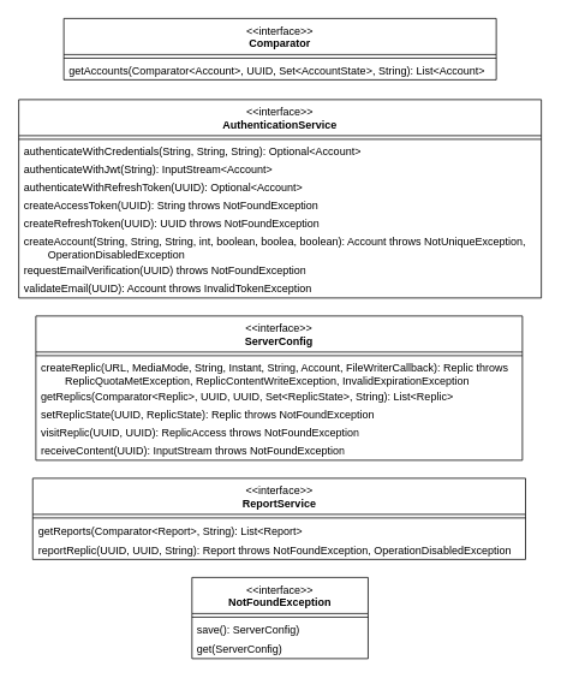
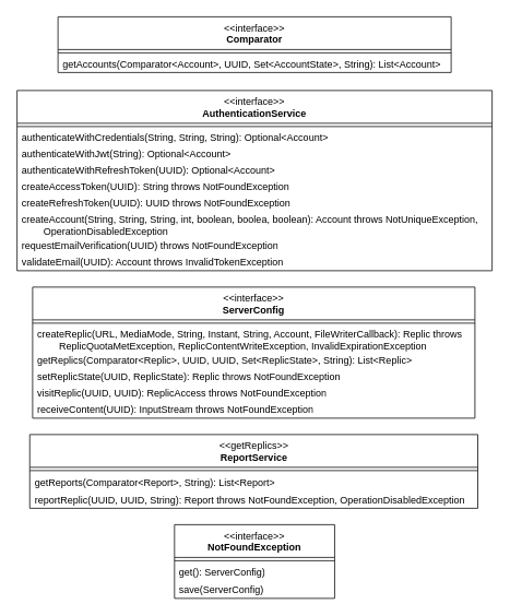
  <mxCell id="0" />
  <mxCell id="1" parent="0" />
  <mxCell id="2" value="&amp;lt;&amp;lt;interface&amp;gt;&amp;gt;&lt;br&gt;&lt;b&gt;Comparator&lt;/b&gt;&lt;div&gt;&lt;br/&gt;&lt;/div&gt;" style="swimlane;fontStyle=0;align=center;verticalAlign=top;childLayout=stackLayout;horizontal=1;startSize=40;horizontalStack=0;resizeParent=1;resizeParentMax=0;resizeLast=0;collapsible=0;marginBottom=0;html=1;whiteSpace=wrap;" vertex="1" parent="1"><mxGeometry x="70" y="20" width="480" height="68" as="geometry" /></mxCell>
  <mxCell id="3" value="" style="line;strokeWidth=1;fillColor=none;align=left;verticalAlign=middle;spacingTop=-1;spacingLeft=3;spacingRight=3;rotatable=0;labelPosition=right;points=[];portConstraint=eastwest;" vertex="1" parent="2"><mxGeometry y="40" width="480" height="8" as="geometry" /></mxCell>
  <mxCell id="4" value="getAccounts(Comparator&amp;lt;Account&amp;gt;, UUID, Set&amp;lt;AccountState&amp;gt;, String): List&amp;lt;Account&amp;gt;" style="text;html=1;strokeColor=none;fillColor=none;align=left;verticalAlign=middle;spacingLeft=4;spacingRight=4;overflow=hidden;rotatable=0;points=[[0,0.5],[1,0.5]];portConstraint=eastwest;whiteSpace=wrap;" vertex="1" parent="2"><mxGeometry y="48" width="480" height="20" as="geometry" /></mxCell>
  <mxCell id="5" value="&amp;lt;&amp;lt;interface&amp;gt;&amp;gt;&lt;br&gt;&lt;b&gt;AuthenticationService&lt;/b&gt;&lt;div&gt;&lt;br&gt;&lt;/div&gt;" style="swimlane;fontStyle=0;align=center;verticalAlign=top;childLayout=stackLayout;horizontal=1;startSize=40;horizontalStack=0;resizeParent=1;resizeParentMax=0;resizeLast=0;collapsible=0;marginBottom=0;html=1;whiteSpace=wrap;" vertex="1" parent="1"><mxGeometry x="20" y="110" width="580" height="220" as="geometry" /></mxCell>
  <mxCell id="6" value="" style="line;strokeWidth=1;fillColor=none;align=left;verticalAlign=middle;spacingTop=-1;spacingLeft=3;spacingRight=3;rotatable=0;labelPosition=right;points=[];portConstraint=eastwest;" vertex="1" parent="5"><mxGeometry y="40" width="580" height="8" as="geometry" /></mxCell>
  <mxCell id="7" value="authenticateWithCredentials(String, String, String): Optional&amp;lt;Account&amp;gt;" style="text;html=1;strokeColor=none;fillColor=none;align=left;verticalAlign=middle;spacingLeft=4;spacingRight=4;overflow=hidden;rotatable=0;points=[[0,0.5],[1,0.5]];portConstraint=eastwest;whiteSpace=wrap;" vertex="1" parent="5"><mxGeometry y="48" width="580" height="20" as="geometry" /></mxCell>
- <mxCell id="8" value="authenticateWithJwt(String): InputStream&amp;lt;Account&amp;gt;" style="text;html=1;strokeColor=none;fillColor=none;align=left;verticalAlign=middle;spacingLeft=4;spacingRight=4;overflow=hidden;rotatable=0;points=[[0,0.5],[1,0.5]];portConstraint=eastwest;whiteSpace=wrap;" vertex="1" parent="5"><mxGeometry y="68" width="580" height="20" as="geometry" /></mxCell>
+ <mxCell id="8" value="authenticateWithJwt(String): Optional&amp;lt;Account&amp;gt;" style="text;html=1;strokeColor=none;fillColor=none;align=left;verticalAlign=middle;spacingLeft=4;spacingRight=4;overflow=hidden;rotatable=0;points=[[0,0.5],[1,0.5]];portConstraint=eastwest;whiteSpace=wrap;" vertex="1" parent="5"><mxGeometry y="68" width="580" height="20" as="geometry" /></mxCell>
  <mxCell id="9" value="authenticateWithRefreshToken(UUID): Optional&amp;lt;Account&amp;gt;" style="text;html=1;strokeColor=none;fillColor=none;align=left;verticalAlign=middle;spacingLeft=4;spacingRight=4;overflow=hidden;rotatable=0;points=[[0,0.5],[1,0.5]];portConstraint=eastwest;whiteSpace=wrap;" vertex="1" parent="5"><mxGeometry y="88" width="580" height="20" as="geometry" /></mxCell>
  <mxCell id="10" value="createAccessToken(UUID): String throws NotFoundException" style="text;html=1;strokeColor=none;fillColor=none;align=left;verticalAlign=middle;spacingLeft=4;spacingRight=4;overflow=hidden;rotatable=0;points=[[0,0.5],[1,0.5]];portConstraint=eastwest;whiteSpace=wrap;" vertex="1" parent="5"><mxGeometry y="108" width="580" height="20" as="geometry" /></mxCell>
  <mxCell id="11" value="createRefreshToken(UUID): UUID throws NotFoundException" style="text;html=1;strokeColor=none;fillColor=none;align=left;verticalAlign=middle;spacingLeft=4;spacingRight=4;overflow=hidden;rotatable=0;points=[[0,0.5],[1,0.5]];portConstraint=eastwest;whiteSpace=wrap;" vertex="1" parent="5"><mxGeometry y="128" width="580" height="20" as="geometry" /></mxCell>
  <mxCell id="12" value="createAccount(String, String, String, int, boolean, boolea, boolean): Account throws NotUniqueException, &lt;span style=&quot;white-space: pre;&quot;&gt;&#09;&lt;/span&gt;OperationDisabledException" style="text;html=1;strokeColor=none;fillColor=none;align=left;verticalAlign=middle;spacingLeft=4;spacingRight=4;overflow=hidden;rotatable=0;points=[[0,0.5],[1,0.5]];portConstraint=eastwest;whiteSpace=wrap;" vertex="1" parent="5"><mxGeometry y="148" width="580" height="32" as="geometry" /></mxCell>
  <mxCell id="13" value="requestEmailVerification(UUID) throws NotFoundException" style="text;html=1;strokeColor=none;fillColor=none;align=left;verticalAlign=middle;spacingLeft=4;spacingRight=4;overflow=hidden;rotatable=0;points=[[0,0.5],[1,0.5]];portConstraint=eastwest;whiteSpace=wrap;" vertex="1" parent="5"><mxGeometry y="180" width="580" height="20" as="geometry" /></mxCell>
  <mxCell id="14" value="validateEmail(UUID): Account throws InvalidTokenException" style="text;html=1;strokeColor=none;fillColor=none;align=left;verticalAlign=middle;spacingLeft=4;spacingRight=4;overflow=hidden;rotatable=0;points=[[0,0.5],[1,0.5]];portConstraint=eastwest;whiteSpace=wrap;" vertex="1" parent="5"><mxGeometry y="200" width="580" height="20" as="geometry" /></mxCell>
  <mxCell id="15" value="&amp;lt;&amp;lt;interface&amp;gt;&amp;gt;&lt;br&gt;&lt;b&gt;ServerConfig&lt;/b&gt;&lt;div&gt;&lt;br&gt;&lt;/div&gt;" style="swimlane;fontStyle=0;align=center;verticalAlign=top;childLayout=stackLayout;horizontal=1;startSize=40;horizontalStack=0;resizeParent=1;resizeParentMax=0;resizeLast=0;collapsible=0;marginBottom=0;html=1;whiteSpace=wrap;" vertex="1" parent="1"><mxGeometry x="39" y="350" width="540" height="160" as="geometry" /></mxCell>
  <mxCell id="16" value="" style="line;strokeWidth=1;fillColor=none;align=left;verticalAlign=middle;spacingTop=-1;spacingLeft=3;spacingRight=3;rotatable=0;labelPosition=right;points=[];portConstraint=eastwest;" vertex="1" parent="15"><mxGeometry y="40" width="540" height="8" as="geometry" /></mxCell>
  <mxCell id="17" value="&lt;div&gt;createReplic(URL, MediaMode, String, Instant, String, Account, FileWriterCallback): Replic throws&lt;/div&gt;&lt;div&gt;&lt;span style=&quot;white-space: pre;&quot;&gt;&#09;ReplicQuotaMetException, ReplicContentWriteException, InvalidExpirationException&lt;/span&gt;&lt;/div&gt;" style="text;html=1;strokeColor=none;fillColor=none;align=left;verticalAlign=middle;spacingLeft=4;spacingRight=4;overflow=hidden;rotatable=0;points=[[0,0.5],[1,0.5]];portConstraint=eastwest;whiteSpace=wrap;" vertex="1" parent="15"><mxGeometry y="48" width="540" height="32" as="geometry" /></mxCell>
  <mxCell id="18" value="getReplics(Comparator&amp;lt;Replic&amp;gt;, UUID, UUID, Set&amp;lt;ReplicState&amp;gt;, String): List&amp;lt;Replic&amp;gt;" style="text;html=1;strokeColor=none;fillColor=none;align=left;verticalAlign=middle;spacingLeft=4;spacingRight=4;overflow=hidden;rotatable=0;points=[[0,0.5],[1,0.5]];portConstraint=eastwest;whiteSpace=wrap;" vertex="1" parent="15"><mxGeometry y="80" width="540" height="20" as="geometry" /></mxCell>
  <mxCell id="19" value="setReplicState(UUID, ReplicState): Replic throws NotFoundException" style="text;html=1;strokeColor=none;fillColor=none;align=left;verticalAlign=middle;spacingLeft=4;spacingRight=4;overflow=hidden;rotatable=0;points=[[0,0.5],[1,0.5]];portConstraint=eastwest;whiteSpace=wrap;" vertex="1" parent="15"><mxGeometry y="100" width="540" height="20" as="geometry" /></mxCell>
  <mxCell id="20" value="visitReplic(UUID, UUID): ReplicAccess throws NotFoundException" style="text;html=1;strokeColor=none;fillColor=none;align=left;verticalAlign=middle;spacingLeft=4;spacingRight=4;overflow=hidden;rotatable=0;points=[[0,0.5],[1,0.5]];portConstraint=eastwest;whiteSpace=wrap;" vertex="1" parent="15"><mxGeometry y="120" width="540" height="20" as="geometry" /></mxCell>
  <mxCell id="21" value="receiveContent(UUID): InputStream throws NotFoundException" style="text;html=1;strokeColor=none;fillColor=none;align=left;verticalAlign=middle;spacingLeft=4;spacingRight=4;overflow=hidden;rotatable=0;points=[[0,0.5],[1,0.5]];portConstraint=eastwest;whiteSpace=wrap;" vertex="1" parent="15"><mxGeometry y="140" width="540" height="20" as="geometry" /></mxCell>
- <mxCell id="22" value="&amp;lt;&amp;lt;interface&amp;gt;&amp;gt;&lt;br&gt;&lt;b&gt;ReportService&lt;/b&gt;&lt;div&gt;&lt;br&gt;&lt;/div&gt;" style="swimlane;fontStyle=0;align=center;verticalAlign=top;childLayout=stackLayout;horizontal=1;startSize=40;horizontalStack=0;resizeParent=1;resizeParentMax=0;resizeLast=0;collapsible=0;marginBottom=0;html=1;whiteSpace=wrap;" vertex="1" parent="1"><mxGeometry x="35.5" y="530" width="547" height="90" as="geometry" /></mxCell>
+ <mxCell id="22" value="&amp;lt;&amp;lt;getReplics&amp;gt;&amp;gt;&lt;br&gt;&lt;b&gt;ReportService&lt;/b&gt;&lt;div&gt;&lt;br&gt;&lt;/div&gt;" style="swimlane;fontStyle=0;align=center;verticalAlign=top;childLayout=stackLayout;horizontal=1;startSize=40;horizontalStack=0;resizeParent=1;resizeParentMax=0;resizeLast=0;collapsible=0;marginBottom=0;html=1;whiteSpace=wrap;" vertex="1" parent="1"><mxGeometry x="35.5" y="530" width="547" height="90" as="geometry" /></mxCell>
  <mxCell id="23" value="" style="line;strokeWidth=1;fillColor=none;align=left;verticalAlign=middle;spacingTop=-1;spacingLeft=3;spacingRight=3;rotatable=0;labelPosition=right;points=[];portConstraint=eastwest;" vertex="1" parent="22"><mxGeometry y="40" width="547" height="8" as="geometry" /></mxCell>
  <mxCell id="24" value="getReports(Comparator&amp;lt;Report&amp;gt;, String): List&amp;lt;Report&amp;gt;" style="text;html=1;strokeColor=none;fillColor=none;align=left;verticalAlign=middle;spacingLeft=4;spacingRight=4;overflow=hidden;rotatable=0;points=[[0,0.5],[1,0.5]];portConstraint=eastwest;whiteSpace=wrap;" vertex="1" parent="22"><mxGeometry y="48" width="547" height="22" as="geometry" /></mxCell>
  <mxCell id="25" value="reportReplic(UUID, UUID, String): Report throws NotFoundException, OperationDisabledException" style="text;html=1;strokeColor=none;fillColor=none;align=left;verticalAlign=middle;spacingLeft=4;spacingRight=4;overflow=hidden;rotatable=0;points=[[0,0.5],[1,0.5]];portConstraint=eastwest;whiteSpace=wrap;" vertex="1" parent="22"><mxGeometry y="70" width="547" height="20" as="geometry" /></mxCell>
  <mxCell id="26" value="&amp;lt;&amp;lt;interface&amp;gt;&amp;gt;&lt;br&gt;&lt;b&gt;NotFoundException&lt;/b&gt;&lt;div&gt;&lt;br&gt;&lt;/div&gt;" style="swimlane;fontStyle=0;align=center;verticalAlign=top;childLayout=stackLayout;horizontal=1;startSize=40;horizontalStack=0;resizeParent=1;resizeParentMax=0;resizeLast=0;collapsible=0;marginBottom=0;html=1;whiteSpace=wrap;" vertex="1" parent="1"><mxGeometry x="212.25" y="640" width="195.5" height="90" as="geometry" /></mxCell>
  <mxCell id="27" value="" style="line;strokeWidth=1;fillColor=none;align=left;verticalAlign=middle;spacingTop=-1;spacingLeft=3;spacingRight=3;rotatable=0;labelPosition=right;points=[];portConstraint=eastwest;" vertex="1" parent="26"><mxGeometry y="40" width="195.5" height="8" as="geometry" /></mxCell>
- <mxCell id="28" value="save(): ServerConfig)" style="text;html=1;strokeColor=none;fillColor=none;align=left;verticalAlign=middle;spacingLeft=4;spacingRight=4;overflow=hidden;rotatable=0;points=[[0,0.5],[1,0.5]];portConstraint=eastwest;whiteSpace=wrap;" vertex="1" parent="26"><mxGeometry y="48" width="195.5" height="22" as="geometry" /></mxCell>
- <mxCell id="29" value="get(ServerConfig)" style="text;html=1;strokeColor=none;fillColor=none;align=left;verticalAlign=middle;spacingLeft=4;spacingRight=4;overflow=hidden;rotatable=0;points=[[0,0.5],[1,0.5]];portConstraint=eastwest;whiteSpace=wrap;" vertex="1" parent="26"><mxGeometry y="70" width="195.5" height="20" as="geometry" /></mxCell>
+ <mxCell id="28" value="get(): ServerConfig)" style="text;html=1;strokeColor=none;fillColor=none;align=left;verticalAlign=middle;spacingLeft=4;spacingRight=4;overflow=hidden;rotatable=0;points=[[0,0.5],[1,0.5]];portConstraint=eastwest;whiteSpace=wrap;" vertex="1" parent="26"><mxGeometry y="48" width="195.5" height="22" as="geometry" /></mxCell>
+ <mxCell id="29" value="save(ServerConfig)" style="text;html=1;strokeColor=none;fillColor=none;align=left;verticalAlign=middle;spacingLeft=4;spacingRight=4;overflow=hidden;rotatable=0;points=[[0,0.5],[1,0.5]];portConstraint=eastwest;whiteSpace=wrap;" vertex="1" parent="26"><mxGeometry y="70" width="195.5" height="20" as="geometry" /></mxCell>
